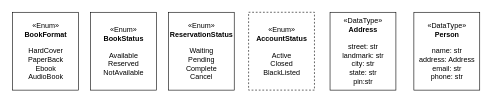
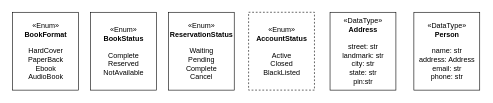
  <mxCell id="0" />
  <mxCell id="1" parent="0" />
  <mxCell id="2" value="«Enum»&lt;br&gt;&lt;b&gt;BookFormat&lt;/b&gt;&lt;br&gt;&lt;br&gt;HardCover&lt;br&gt;PaperBack&lt;br&gt;Ebook&lt;br&gt;AudioBook&lt;br&gt;" style="html=1;" vertex="1" parent="1"><mxGeometry x="20" y="20" width="110" height="130" as="geometry" /></mxCell>
- <mxCell id="3" value="«Enum»&lt;br&gt;&lt;b&gt;BookStatus&lt;/b&gt;&lt;br&gt;&lt;br&gt;Available&lt;br&gt;Reserved&lt;br&gt;NotAvailable" style="html=1;" vertex="1" parent="1"><mxGeometry x="150" y="20" width="110" height="130" as="geometry" /></mxCell>
+ <mxCell id="3" value="«Enum»&lt;br&gt;&lt;b&gt;BookStatus&lt;/b&gt;&lt;br&gt;&lt;br&gt;Complete&lt;br&gt;Reserved&lt;br&gt;NotAvailable" style="html=1;" vertex="1" parent="1"><mxGeometry x="150" y="20" width="110" height="130" as="geometry" /></mxCell>
  <mxCell id="4" value="«Enum»&lt;br&gt;&lt;b&gt;ReservationStatus&lt;br&gt;&lt;/b&gt;&lt;br&gt;Waiting&lt;br&gt;Pending&lt;br&gt;Complete&lt;br&gt;Cancel&lt;br&gt;" style="html=1;" vertex="1" parent="1"><mxGeometry x="280" y="20" width="110" height="130" as="geometry" /></mxCell>
  <mxCell id="5" value="«Enum»&lt;br&gt;&lt;b&gt;AccountStatus&lt;br&gt;&lt;/b&gt;&lt;br&gt;Active&lt;br&gt;Closed&lt;br&gt;BlackListed&lt;br&gt;" style="html=1;dashed=1;" vertex="1" parent="1"><mxGeometry x="414" y="20" width="110" height="130" as="geometry" /></mxCell>
  <mxCell id="6" value="«DataType»&lt;br&gt;&lt;b&gt;Address&lt;br&gt;&lt;/b&gt;&lt;br&gt;street: str&lt;br&gt;landmark: str&lt;br&gt;city: str&lt;br&gt;state: str&lt;br&gt;pin:str&lt;br&gt;" style="html=1;" vertex="1" parent="1"><mxGeometry x="550" y="20" width="110" height="130" as="geometry" /></mxCell>
  <mxCell id="7" value="«DataType»&lt;br&gt;&lt;b&gt;Person&lt;br&gt;&lt;/b&gt;&lt;br&gt;name: str&lt;br&gt;address: Address&lt;br&gt;email: str&lt;br&gt;phone: str&lt;br&gt;" style="html=1;" vertex="1" parent="1"><mxGeometry x="690" y="20" width="110" height="130" as="geometry" /></mxCell>
